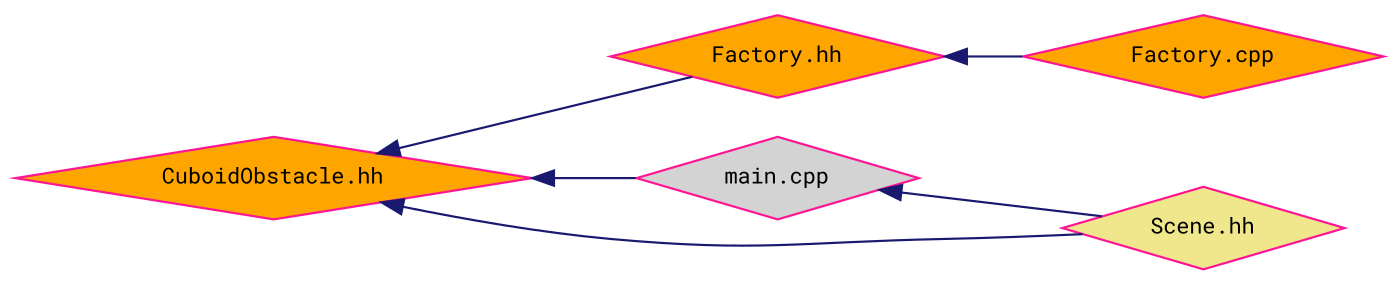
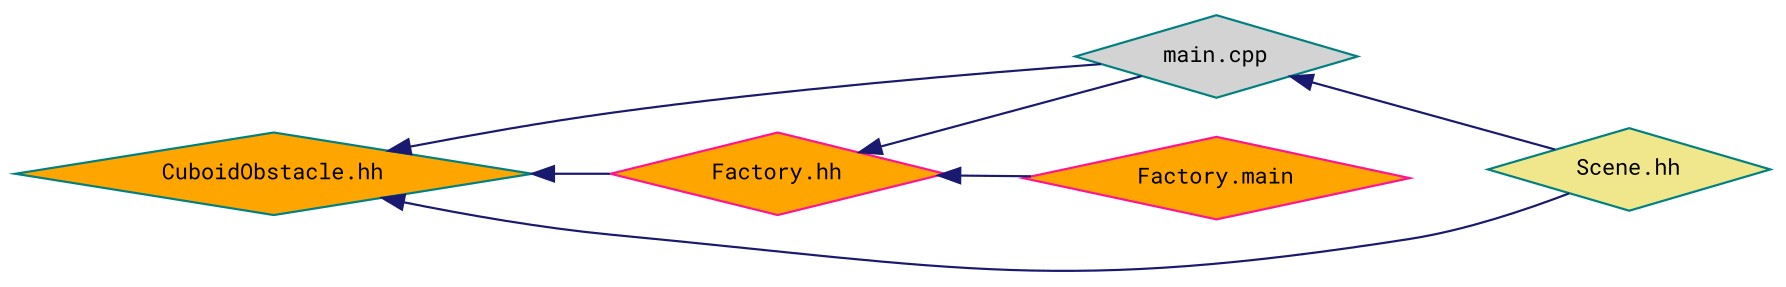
  digraph {
    fontname="Roboto Mono"
    rankdir=LR
    node [color=teal fillcolor=orange fontname="Roboto Mono" fontsize=10 shape=diamond style=filled]
    edge [color=midnightblue dir=back fontname="Roboto Mono" fontsize=10 labelfontname=Helvetica labelfontsize=10 style=solid]
-   n1 [color=deeppink fontcolor=black height=0.2 label="CuboidObstacle.hh" width=0.4]
+   n1 [fontcolor=black height=0.2 label="CuboidObstacle.hh" width=0.4]
    n2 [color=deeppink height=0.2 label="Factory.hh" width=0.4]
-   n3 [color=deeppink fillcolor=lightgrey height=0.2 label="main.cpp" width=0.4]
-   n4 [color=deeppink fillcolor=khaki height=0.2 label="Scene.hh" width=0.4]
-   n5 [color=deeppink height=0.2 label="Factory.cpp" width=0.4]
+   n3 [fillcolor=lightgrey height=0.2 label="main.cpp" width=0.4]
+   n4 [fillcolor=khaki height=0.2 label="Scene.hh" width=0.4]
+   n5 [color=deeppink height=0.2 label="Factory.main" width=0.4]
    n1 -> n2
    n1 -> n3
    n1 -> n4
+   n2 -> n3
    n2 -> n5
    n3 -> n4
  }
